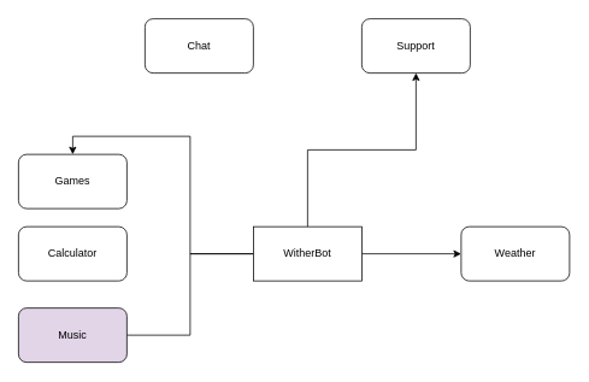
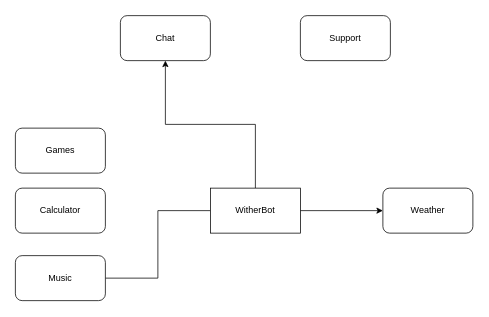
  <mxCell id="0" />
  <mxCell id="1" parent="0" />
  <mxCell id="2" style="edgeStyle=orthogonalEdgeStyle;rounded=0;orthogonalLoop=1;jettySize=auto;html=1;" edge="1" parent="1" source="7" target="10"><mxGeometry relative="1" as="geometry"><mxPoint x="460" y="280" as="targetPoint" /></mxGeometry></mxCell>
- <mxCell id="3" style="edgeStyle=orthogonalEdgeStyle;rounded=0;orthogonalLoop=1;jettySize=auto;html=1;entryX=0.5;entryY=0;entryDx=0;entryDy=0;" edge="1" parent="1" source="7" target="13"><mxGeometry relative="1" as="geometry" /></mxCell>
  <mxCell id="4" style="edgeStyle=orthogonalEdgeStyle;rounded=0;orthogonalLoop=1;jettySize=auto;html=1;entryX=1;entryY=0.5;entryDx=0;entryDy=0;endArrow=none;" edge="1" parent="1" source="7" target="11"><mxGeometry relative="1" as="geometry" /></mxCell>
- <mxCell id="6" style="edgeStyle=orthogonalEdgeStyle;rounded=0;orthogonalLoop=1;jettySize=auto;html=1;entryX=0.5;entryY=1;entryDx=0;entryDy=0;" edge="1" parent="1" source="7" target="12"><mxGeometry relative="1" as="geometry" /></mxCell>
+ <mxCell id="5" style="edgeStyle=orthogonalEdgeStyle;rounded=0;orthogonalLoop=1;jettySize=auto;html=1;" edge="1" parent="1" source="7" target="8"><mxGeometry relative="1" as="geometry" /></mxCell>
  <mxCell id="7" value="WitherBot" style="rounded=0;whiteSpace=wrap;html=1;" vertex="1" parent="1"><mxGeometry x="280" y="250" width="120" height="60" as="geometry" /></mxCell>
  <mxCell id="8" value="Chat" style="rounded=1;whiteSpace=wrap;html=1;" vertex="1" parent="1"><mxGeometry x="160" y="20" width="120" height="60" as="geometry" /></mxCell>
  <mxCell id="9" value="Calculator" style="rounded=1;whiteSpace=wrap;html=1;" vertex="1" parent="1"><mxGeometry x="20" y="250" width="120" height="60" as="geometry" /></mxCell>
  <mxCell id="10" value="Weather" style="rounded=1;whiteSpace=wrap;html=1;" vertex="1" parent="1"><mxGeometry x="510" y="250" width="120" height="60" as="geometry" /></mxCell>
- <mxCell id="11" value="Music" style="rounded=1;whiteSpace=wrap;html=1;fillColor=#e1d5e7;" vertex="1" parent="1"><mxGeometry x="20" y="340" width="120" height="60" as="geometry" /></mxCell>
+ <mxCell id="11" value="Music" style="rounded=1;whiteSpace=wrap;html=1;" vertex="1" parent="1"><mxGeometry x="20" y="340" width="120" height="60" as="geometry" /></mxCell>
  <mxCell id="12" value="Support" style="rounded=1;whiteSpace=wrap;html=1;" vertex="1" parent="1"><mxGeometry x="400" y="20" width="120" height="60" as="geometry" /></mxCell>
  <mxCell id="13" value="Games" style="rounded=1;whiteSpace=wrap;html=1;" vertex="1" parent="1"><mxGeometry x="20" y="170" width="120" height="60" as="geometry" /></mxCell>
